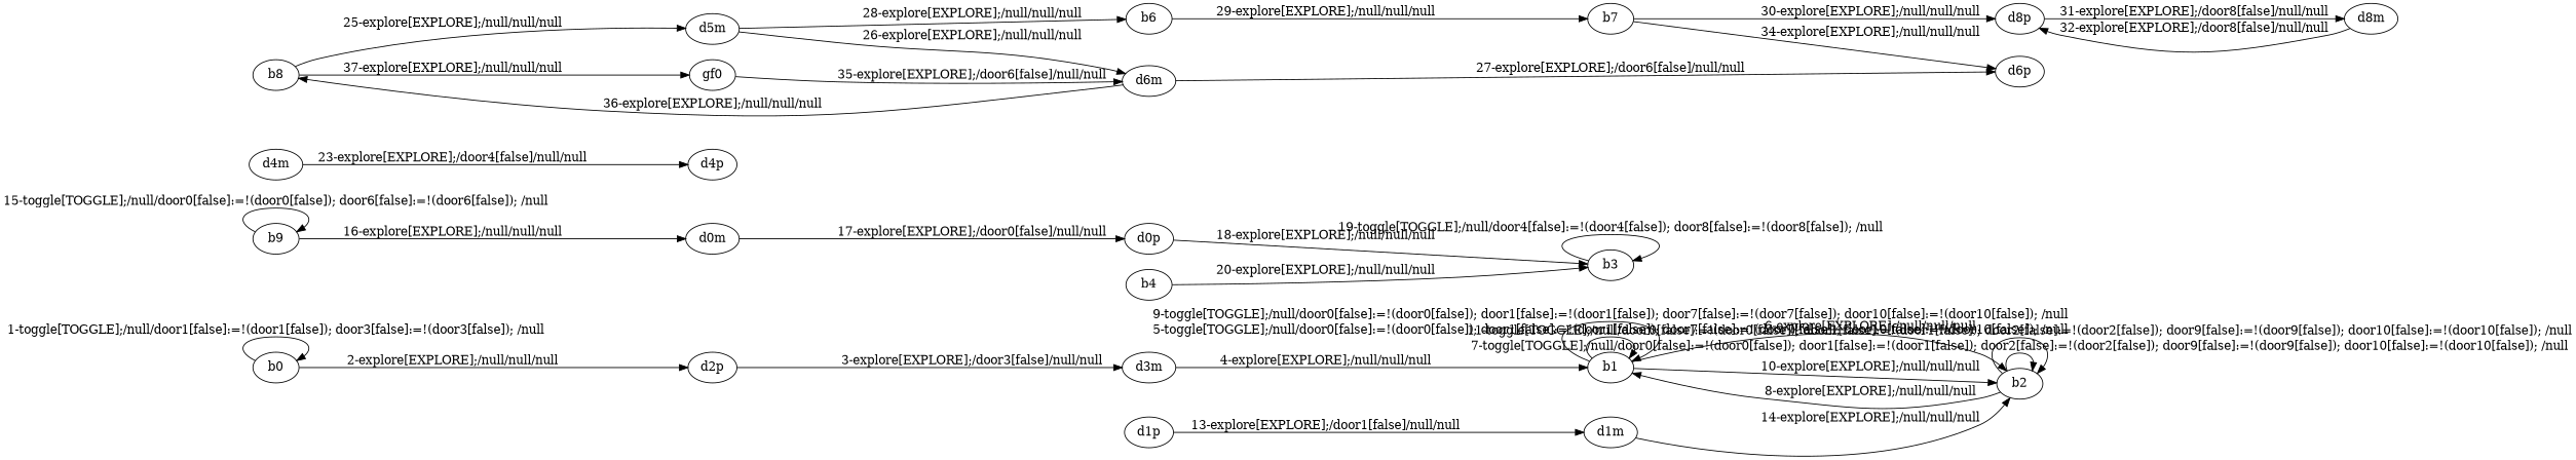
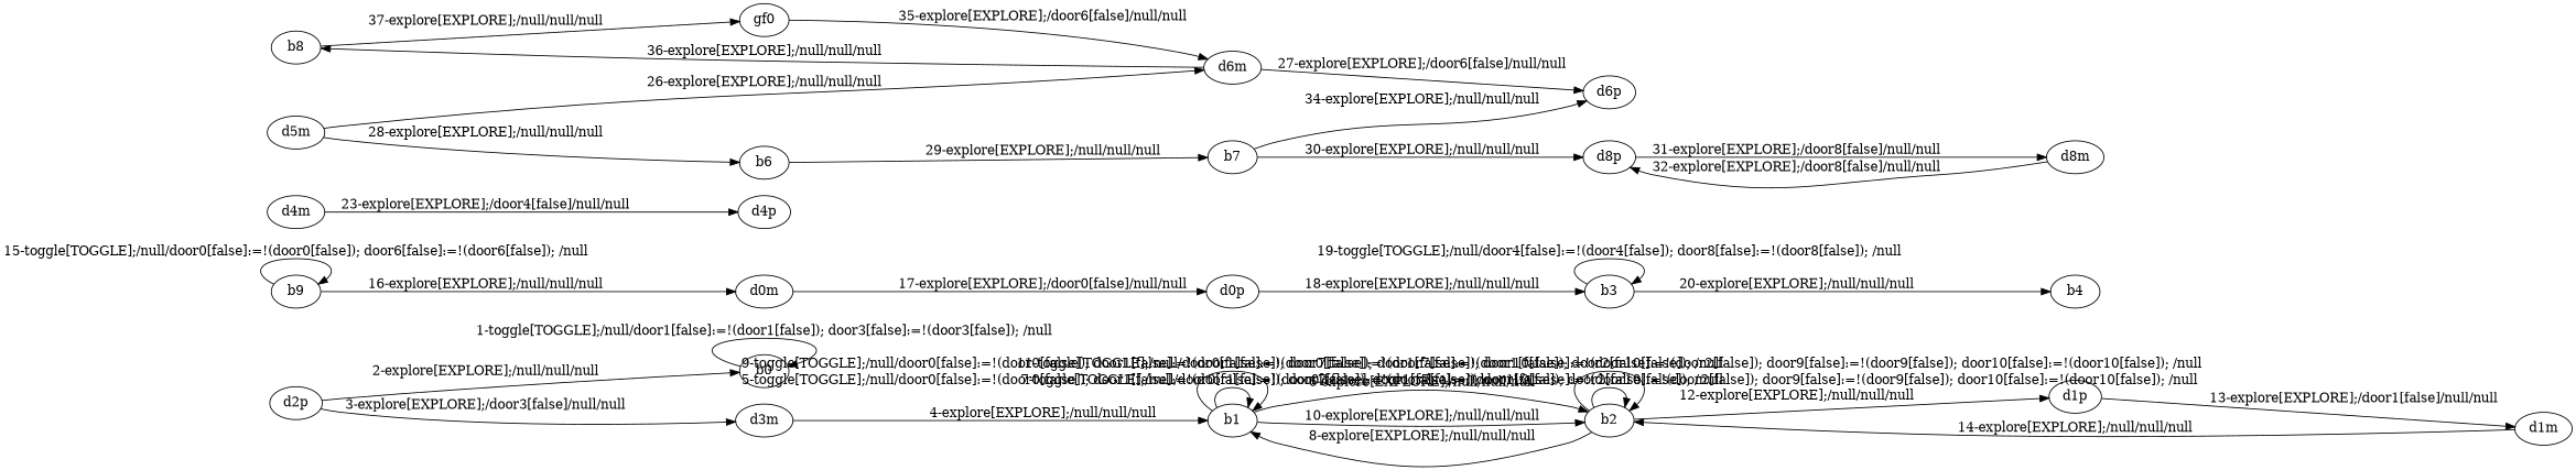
  digraph {
    rankdir=LR
    b0
    n2 [label=d2p]
    d3m
    b1
    b2
    d1p
    d1m
    b9
    d0m
    d0p
    b3
    b4
    d4m
    d4p
    b8
    d5m
    gf0
    d6m
    b6
    d6p
    b7
    d8p
    d8m
    b0 -> b0 [label="1-toggle[TOGGLE];/null/door1[false]:=!(door1[false]); door3[false]:=!(door3[false]); /null"]
-   b0 -> n2 [label="2-explore[EXPLORE];/null/null/null"]
+   n2 -> b0 [label="2-explore[EXPLORE];/null/null/null"]
    n2 -> d3m [label="3-explore[EXPLORE];/door3[false]/null/null"]
    d3m -> b1 [label="4-explore[EXPLORE];/null/null/null"]
    b1 -> b1 [label="5-toggle[TOGGLE];/null/door0[false]:=!(door0[false]); door1[false]:=!(door1[false]); door7[false]:=!(door7[false]); door10[false]:=!(door10[false]); /null"]
    b1 -> b1 [label="9-toggle[TOGGLE];/null/door0[false]:=!(door0[false]); door1[false]:=!(door1[false]); door7[false]:=!(door7[false]); door10[false]:=!(door10[false]); /null"]
    b1 -> b2 [label="6-explore[EXPLORE];/null/null/null"]
    b1 -> b2 [label="10-explore[EXPLORE];/null/null/null"]
    b2 -> b1 [label="8-explore[EXPLORE];/null/null/null"]
    b2 -> b2 [label="7-toggle[TOGGLE];/null/door0[false]:=!(door0[false]); door1[false]:=!(door1[false]); door2[false]:=!(door2[false]); door9[false]:=!(door9[false]); door10[false]:=!(door10[false]); /null"]
    b2 -> b2 [label="11-toggle[TOGGLE];/null/door0[false]:=!(door0[false]); door1[false]:=!(door1[false]); door2[false]:=!(door2[false]); door9[false]:=!(door9[false]); door10[false]:=!(door10[false]); /null"]
+   b2 -> d1p [label="12-explore[EXPLORE];/null/null/null"]
    d1p -> d1m [label="13-explore[EXPLORE];/door1[false]/null/null"]
    d1m -> b2 [label="14-explore[EXPLORE];/null/null/null"]
    b9 -> b9 [label="15-toggle[TOGGLE];/null/door0[false]:=!(door0[false]); door6[false]:=!(door6[false]); /null"]
    b9 -> d0m [label="16-explore[EXPLORE];/null/null/null"]
    d0m -> d0p [label="17-explore[EXPLORE];/door0[false]/null/null"]
    d0p -> b3 [label="18-explore[EXPLORE];/null/null/null"]
    b3 -> b3 [label="19-toggle[TOGGLE];/null/door4[false]:=!(door4[false]); door8[false]:=!(door8[false]); /null"]
-   b4 -> b3 [label="20-explore[EXPLORE];/null/null/null"]
+   b3 -> b4 [label="20-explore[EXPLORE];/null/null/null"]
    d4m -> d4p [label="23-explore[EXPLORE];/door4[false]/null/null"]
-   b8 -> d5m [label="25-explore[EXPLORE];/null/null/null"]
    b8 -> gf0 [label="37-explore[EXPLORE];/null/null/null"]
    d5m -> d6m [label="26-explore[EXPLORE];/null/null/null"]
    d5m -> b6 [label="28-explore[EXPLORE];/null/null/null"]
    gf0 -> d6m [label="35-explore[EXPLORE];/door6[false]/null/null"]
    d6m -> b8 [label="36-explore[EXPLORE];/null/null/null"]
    d6m -> d6p [label="27-explore[EXPLORE];/door6[false]/null/null"]
    b6 -> b7 [label="29-explore[EXPLORE];/null/null/null"]
    b7 -> d6p [label="34-explore[EXPLORE];/null/null/null"]
    b7 -> d8p [label="30-explore[EXPLORE];/null/null/null"]
    d8p -> d8m [label="31-explore[EXPLORE];/door8[false]/null/null"]
    d8m -> d8p [label="32-explore[EXPLORE];/door8[false]/null/null"]
  }
